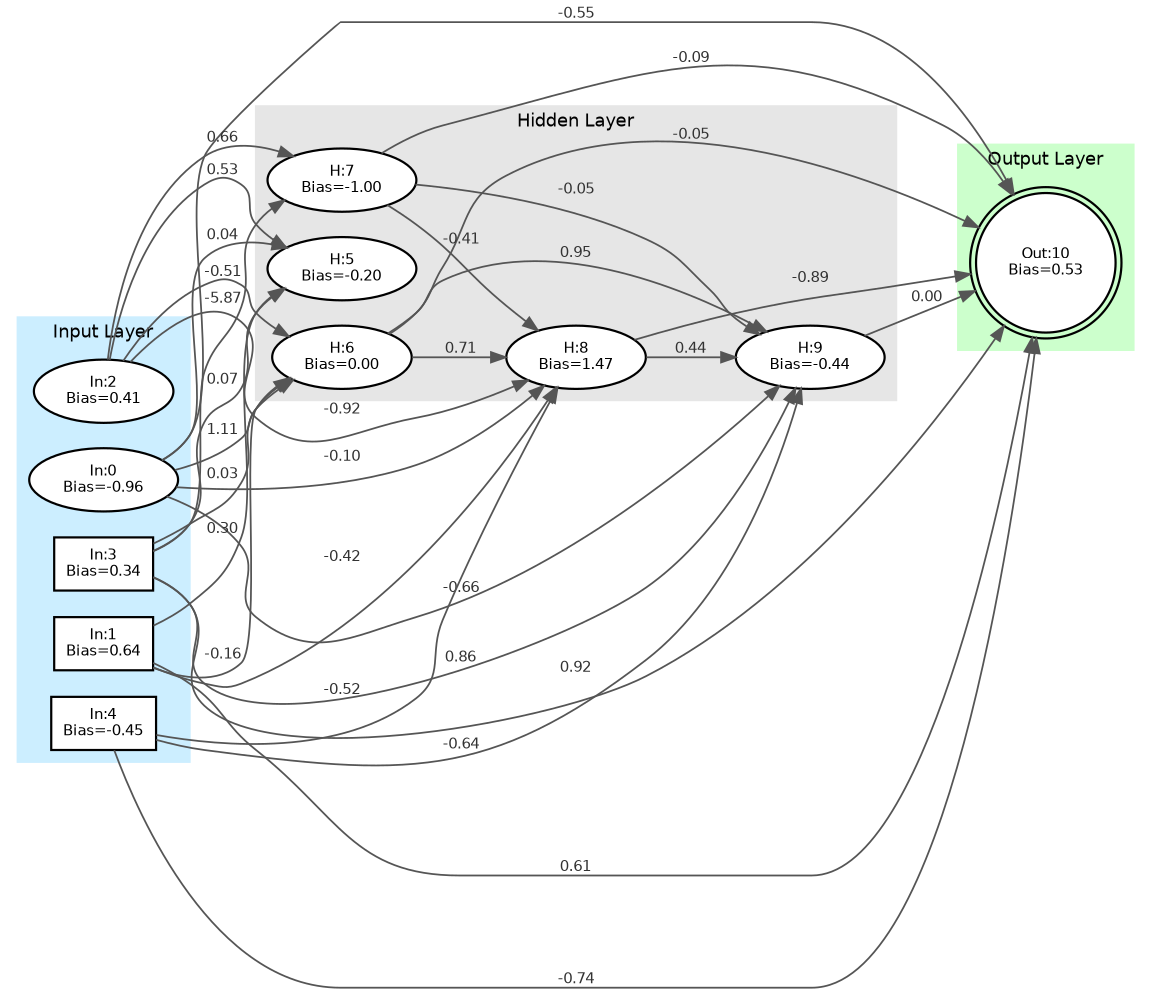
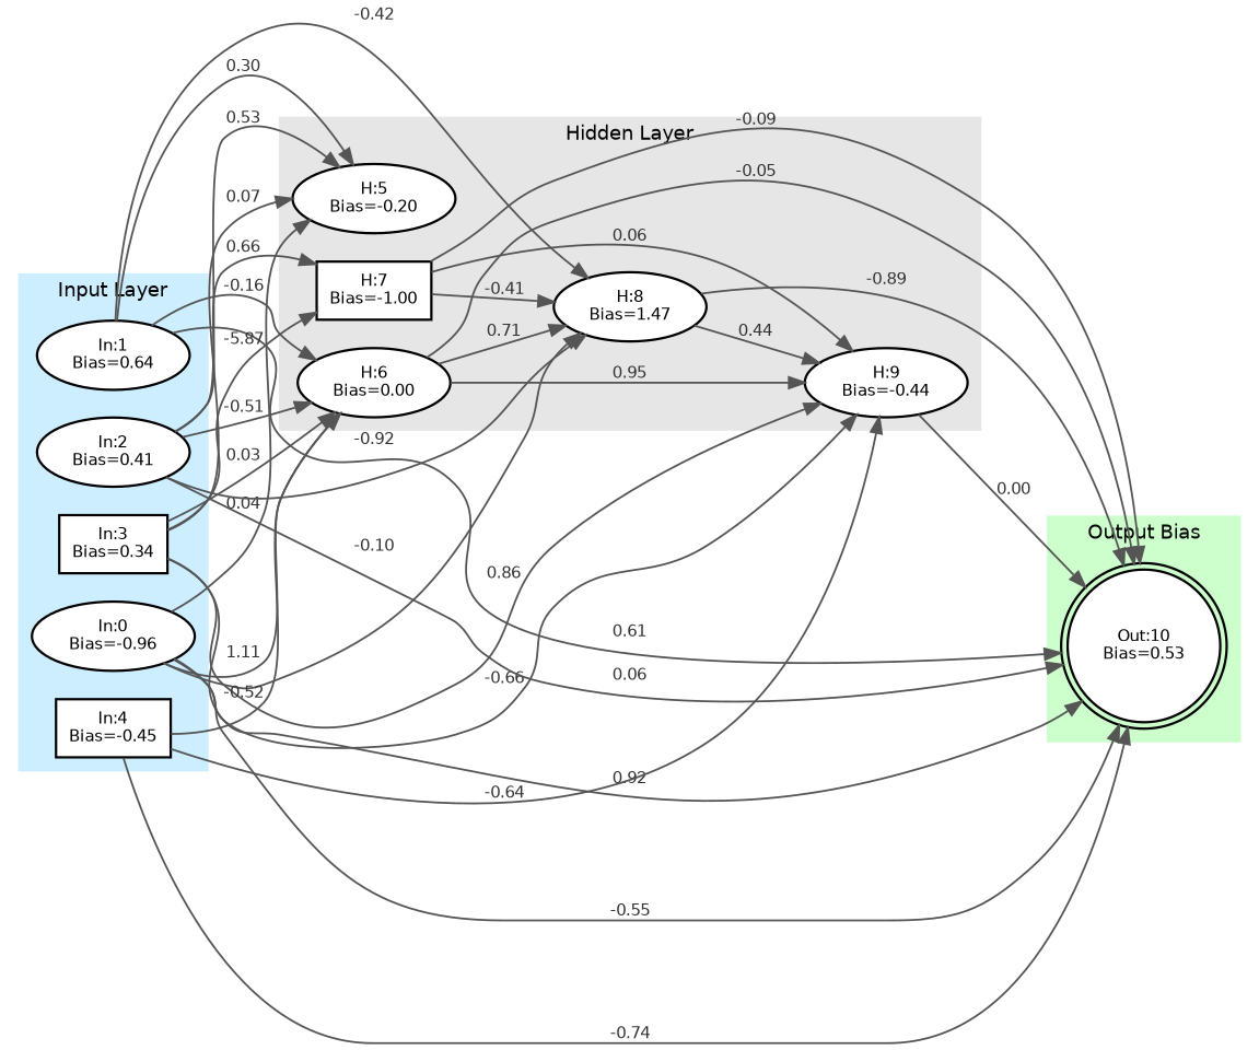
  digraph {
    fontname=Helvetica
    fontsize=12
    rankdir=LR
    node [fillcolor=white fontname=Helvetica fontsize=10 penwidth=1.5 shape=ellipse style=filled]
    edge [color="#555555" fontcolor="#333333" fontname=Helvetica fontsize=10 penwidth=1.2]
    n1 [label="In:0\nBias=-0.96"]
-   n2 [label="In:1\nBias=0.64" shape=box]
+   n2 [label="In:1\nBias=0.64"]
    n3 [label="In:2\nBias=0.41"]
    n4 [label="In:3\nBias=0.34" shape=box]
    n5 [label="In:4\nBias=-0.45" shape=box]
    n6 [label="H:5\nBias=-0.20"]
    n7 [label="H:6\nBias=0.00"]
-   n8 [label="H:7\nBias=-1.00"]
+   n8 [label="H:7\nBias=-1.00" shape=box]
    n9 [label="H:8\nBias=1.47"]
    n10 [label="H:9\nBias=-0.44"]
    n11 [label="Out:10\nBias=0.53" shape=doublecircle]
    subgraph cluster_1 {
      color="#cceeff"
      label="Input Layer"
      labeljust=center
      labelloc=top
      penwidth=1.5
      rank=same
      style=filled
      n1
      n2
      n3
      n4
      n5
    }
    subgraph cluster_2 {
      color="#e6e6e6"
      label="Hidden Layer"
      labeljust=center
      labelloc=top
      penwidth=1.5
      style=filled
      n6
      n7
      n8
      n9
      n10
    }
    subgraph cluster_3 {
      color="#ccffcc"
-     label="Output Layer"
+     label="Output Bias"
      labeljust=center
      labelloc=top
      penwidth=1.5
      rank=same
      style=filled
      n11
    }
    n1 -> n6 [label=0.04]
    n1 -> n7 [label=1.11]
    n1 -> n9 [label=-0.10]
    n1 -> n10 [label=-0.66]
    n1 -> n11 [label=-0.55]
    n2 -> n6 [label=0.30]
    n2 -> n7 [label=-0.16]
    n2 -> n9 [label=-0.42]
    n2 -> n11 [label=0.61]
    n3 -> n6 [label=0.53]
    n3 -> n7 [label=-0.51]
    n3 -> n8 [label=0.66]
    n3 -> n9 [label=-0.92]
+   n3 -> n11 [label=0.06]
    n4 -> n6 [label=0.07]
    n4 -> n7 [label=0.03]
    n4 -> n8 [label=-5.87]
    n4 -> n10 [label=0.86]
    n4 -> n11 [label=0.92]
-   n5 -> n9 [label=-0.52]
+   n5 -> n7 [label=-0.52]
    n5 -> n10 [label=-0.64]
    n5 -> n11 [label=-0.74]
    n7 -> n9 [label=0.71]
    n7 -> n10 [label=0.95]
    n7 -> n11 [label=-0.05]
    n8 -> n9 [label=-0.41]
-   n8 -> n10 [label=-0.05]
+   n8 -> n10 [label=0.06]
    n8 -> n11 [label=-0.09]
    n9 -> n10 [label=0.44]
    n9 -> n11 [label=-0.89]
    n10 -> n11 [label=0.00]
  }
